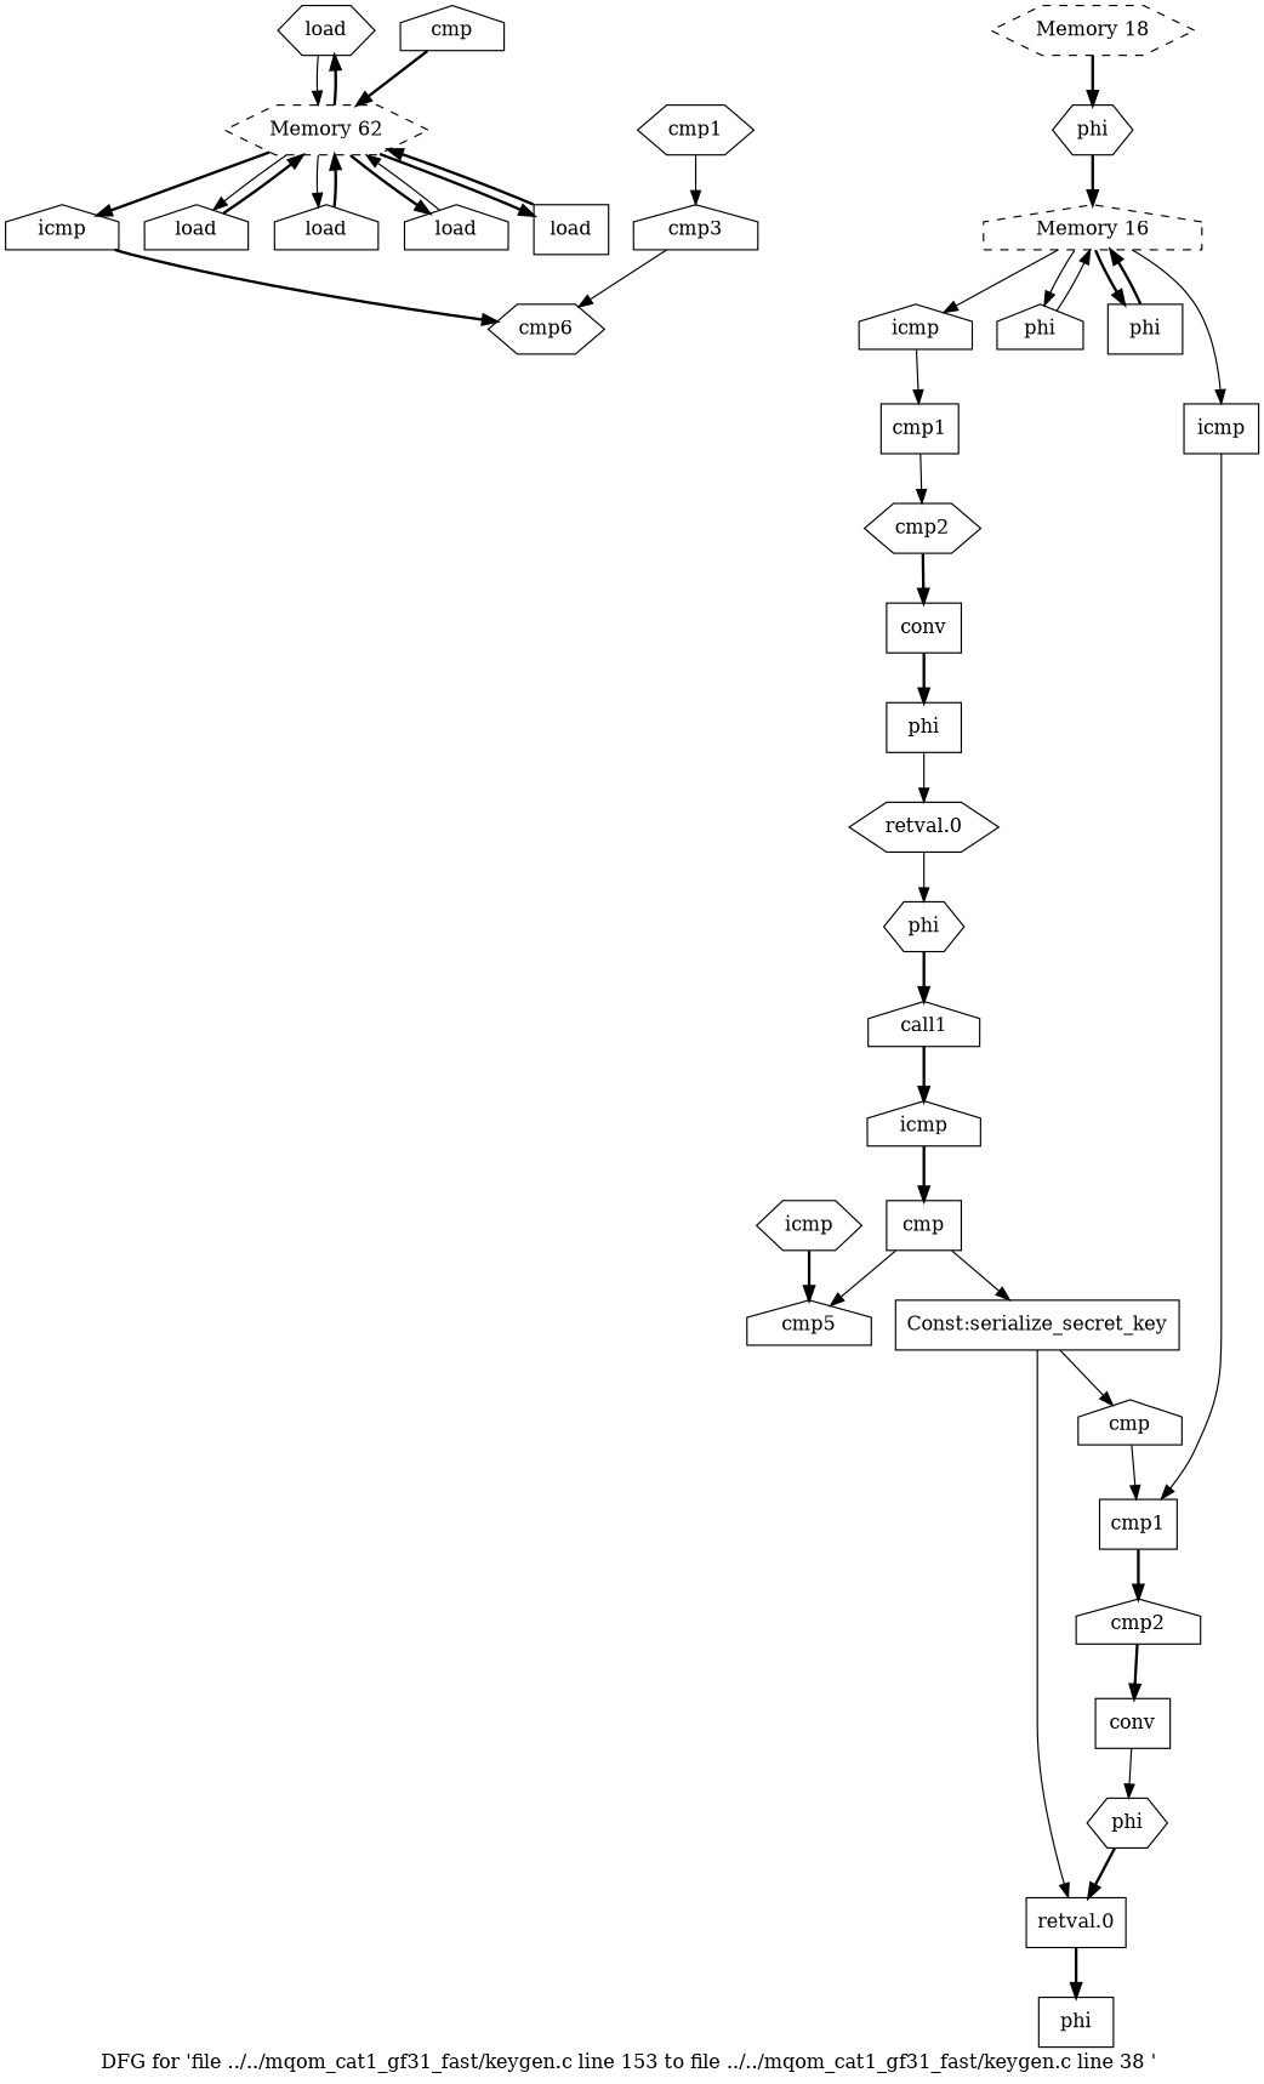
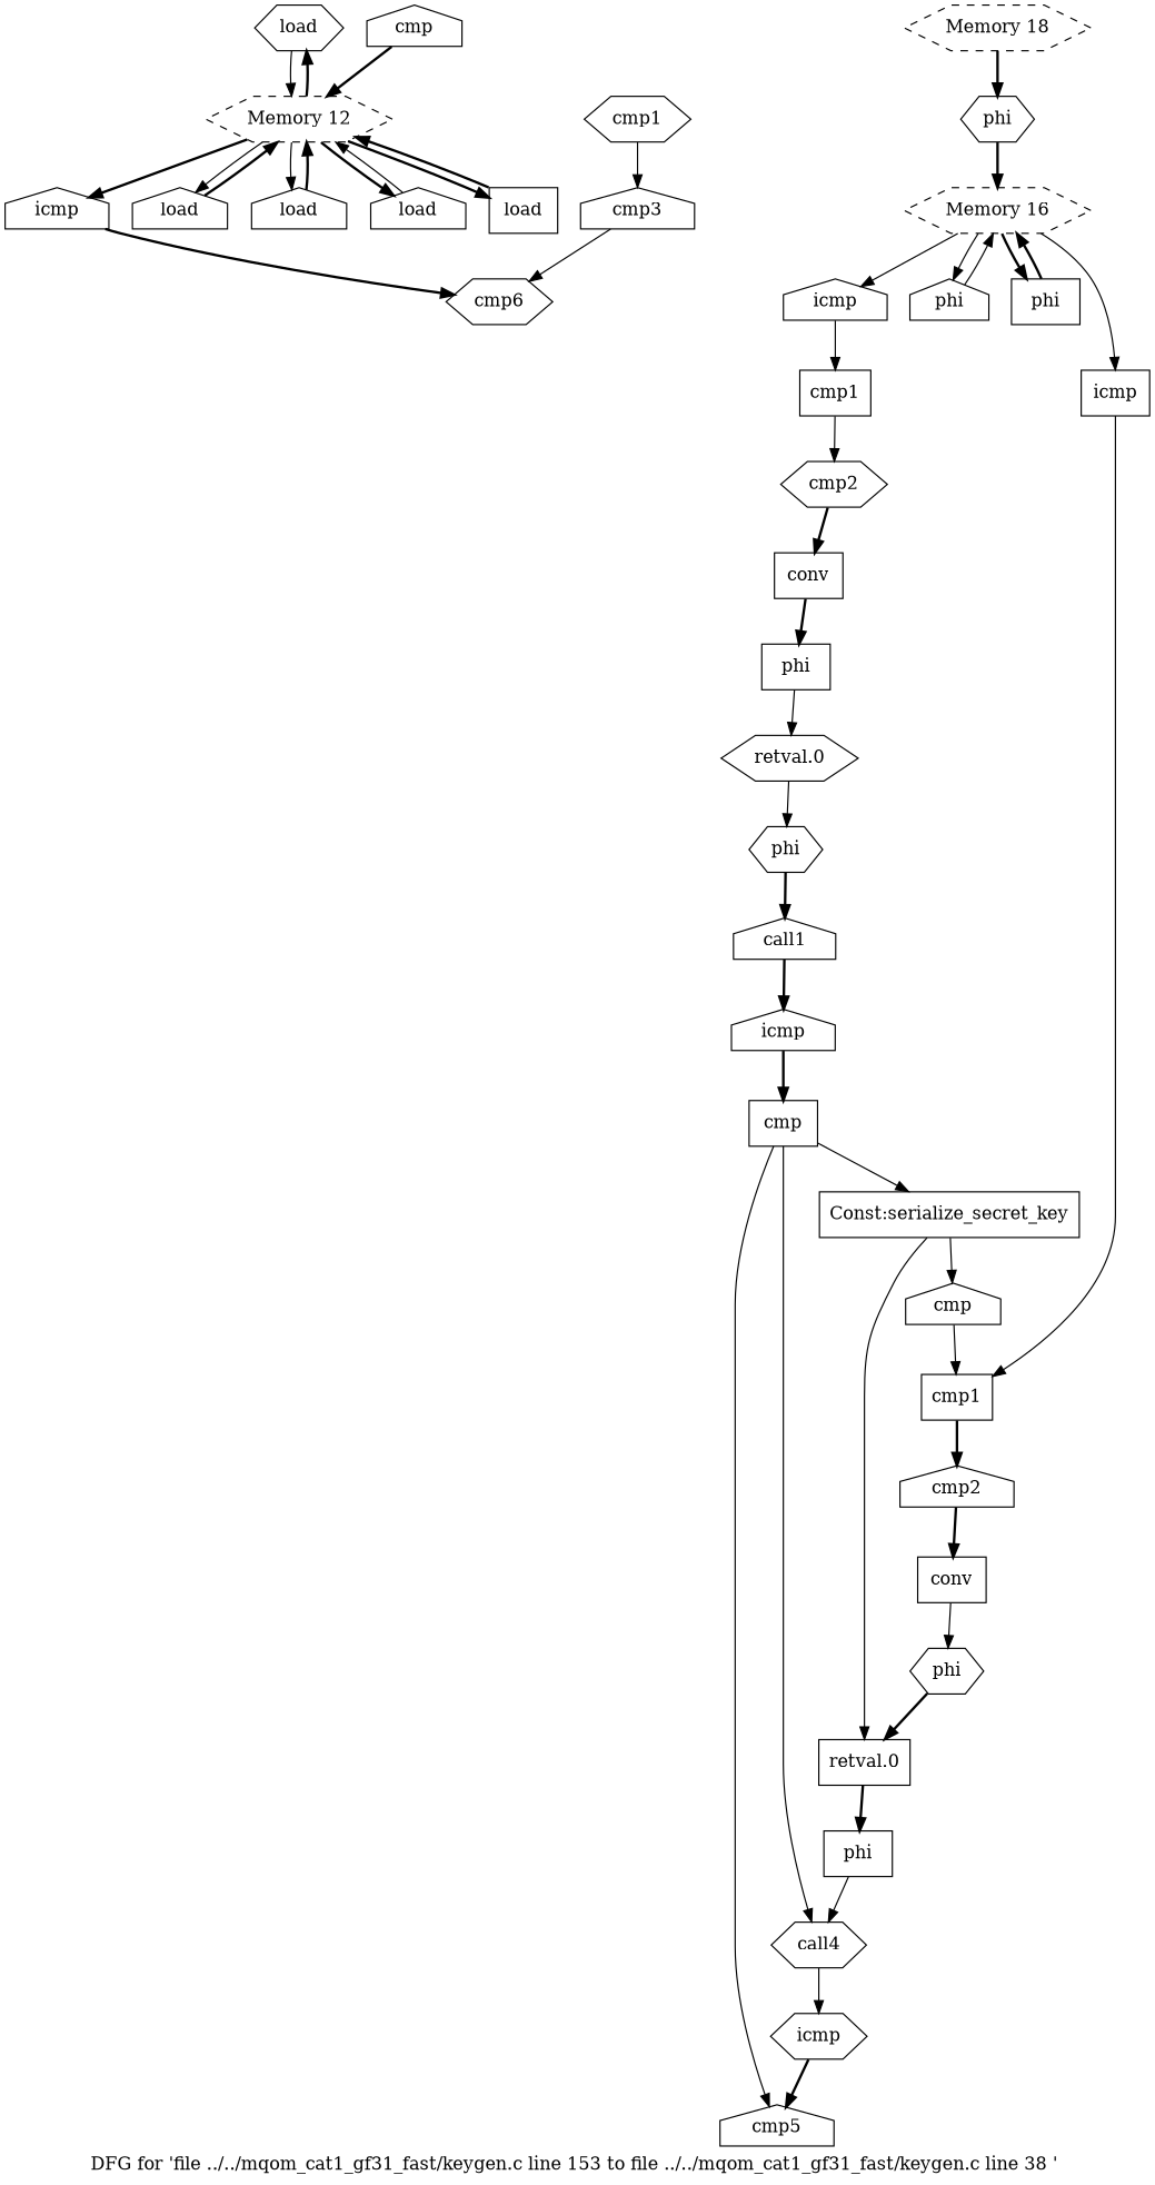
  digraph {
    label="DFG for 'file ../../mqom_cat1_gf31_fast/keygen.c line 153 to file ../../mqom_cat1_gf31_fast/keygen.c line 38 ' "
    node [shape=hexagon style=solid]
    edge [style=solid]
    n1 [label=load]
-   n2 [label="Memory 62" style=dashed]
+   n2 [label="Memory 12" style=dashed]
    n3 [label=icmp shape=house]
    n4 [label=load shape=house]
    n5 [label=load shape=house]
    n6 [label=load shape=house]
    n7 [label=load shape=box]
    n8 [label=cmp6]
    n9 [label=cmp1 shape=box]
    n10 [label=cmp2]
    n11 [label=conv shape=box]
    n12 [label=phi shape=box]
    n13 [label=icmp shape=house]
-   n14 [label="Memory 16" shape=house style=dashed]
+   n14 [label="Memory 16" style=dashed]
    n15 [label=phi shape=house]
    n16 [label=phi shape=box]
    n17 [label=icmp shape=box]
    n18 [label=cmp1 shape=box]
    n19 [label=cmp2 shape=house]
    n20 [label="retval.0"]
    n21 [label=cmp3 shape=house]
    n22 [label=cmp1]
    n23 [label=cmp shape=house]
    n24 [label="retval.0" shape=box]
    n25 [label=phi shape=box]
+   n26 [label=call4]
    n27 [label=icmp]
    n28 [label=phi]
    n29 [label=call1 shape=house]
    n30 [label=icmp shape=house]
    n31 [label=cmp shape=box]
    n32 [label=cmp5 shape=house]
    n33 [label="Const:serialize_secret_key" shape=box]
    n34 [label=cmp shape=house]
    n35 [label="Memory 18" style=dashed]
    n36 [label=phi]
    n37 [label=phi]
    n38 [label=conv shape=box]
    n1 -> n2
    n2 -> n1 [style=bold]
    n2 -> n3 [style=bold]
    n2 -> n4
    n2 -> n5
    n2 -> n6 [style=bold]
    n2 -> n7 [style=bold]
    n3 -> n8 [style=bold]
    n4 -> n2 [style=bold]
    n5 -> n2 [style=bold]
    n6 -> n2
    n7 -> n2 [style=bold]
    n9 -> n10
    n10 -> n11 [style=bold]
    n11 -> n12 [style=bold]
    n12 -> n20
    n13 -> n9
    n14 -> n13
    n14 -> n15
    n14 -> n16 [style=bold]
    n14 -> n17
    n15 -> n14
    n16 -> n14 [style=bold]
    n17 -> n18
    n18 -> n19 [style=bold]
    n19 -> n38 [style=bold]
    n20 -> n37
    n21 -> n8
    n22 -> n21
    n23 -> n2 [style=bold]
    n24 -> n25 [style=bold]
+   n25 -> n26
+   n26 -> n27
    n27 -> n32 [style=bold]
    n28 -> n24 [style=bold]
    n29 -> n30 [style=bold]
    n30 -> n31 [style=bold]
+   n31 -> n26
    n31 -> n32
    n31 -> n33
    n33 -> n24
    n33 -> n34
    n34 -> n18
    n35 -> n36 [style=bold]
    n36 -> n14 [style=bold]
    n37 -> n29 [style=bold]
    n38 -> n28
  }
